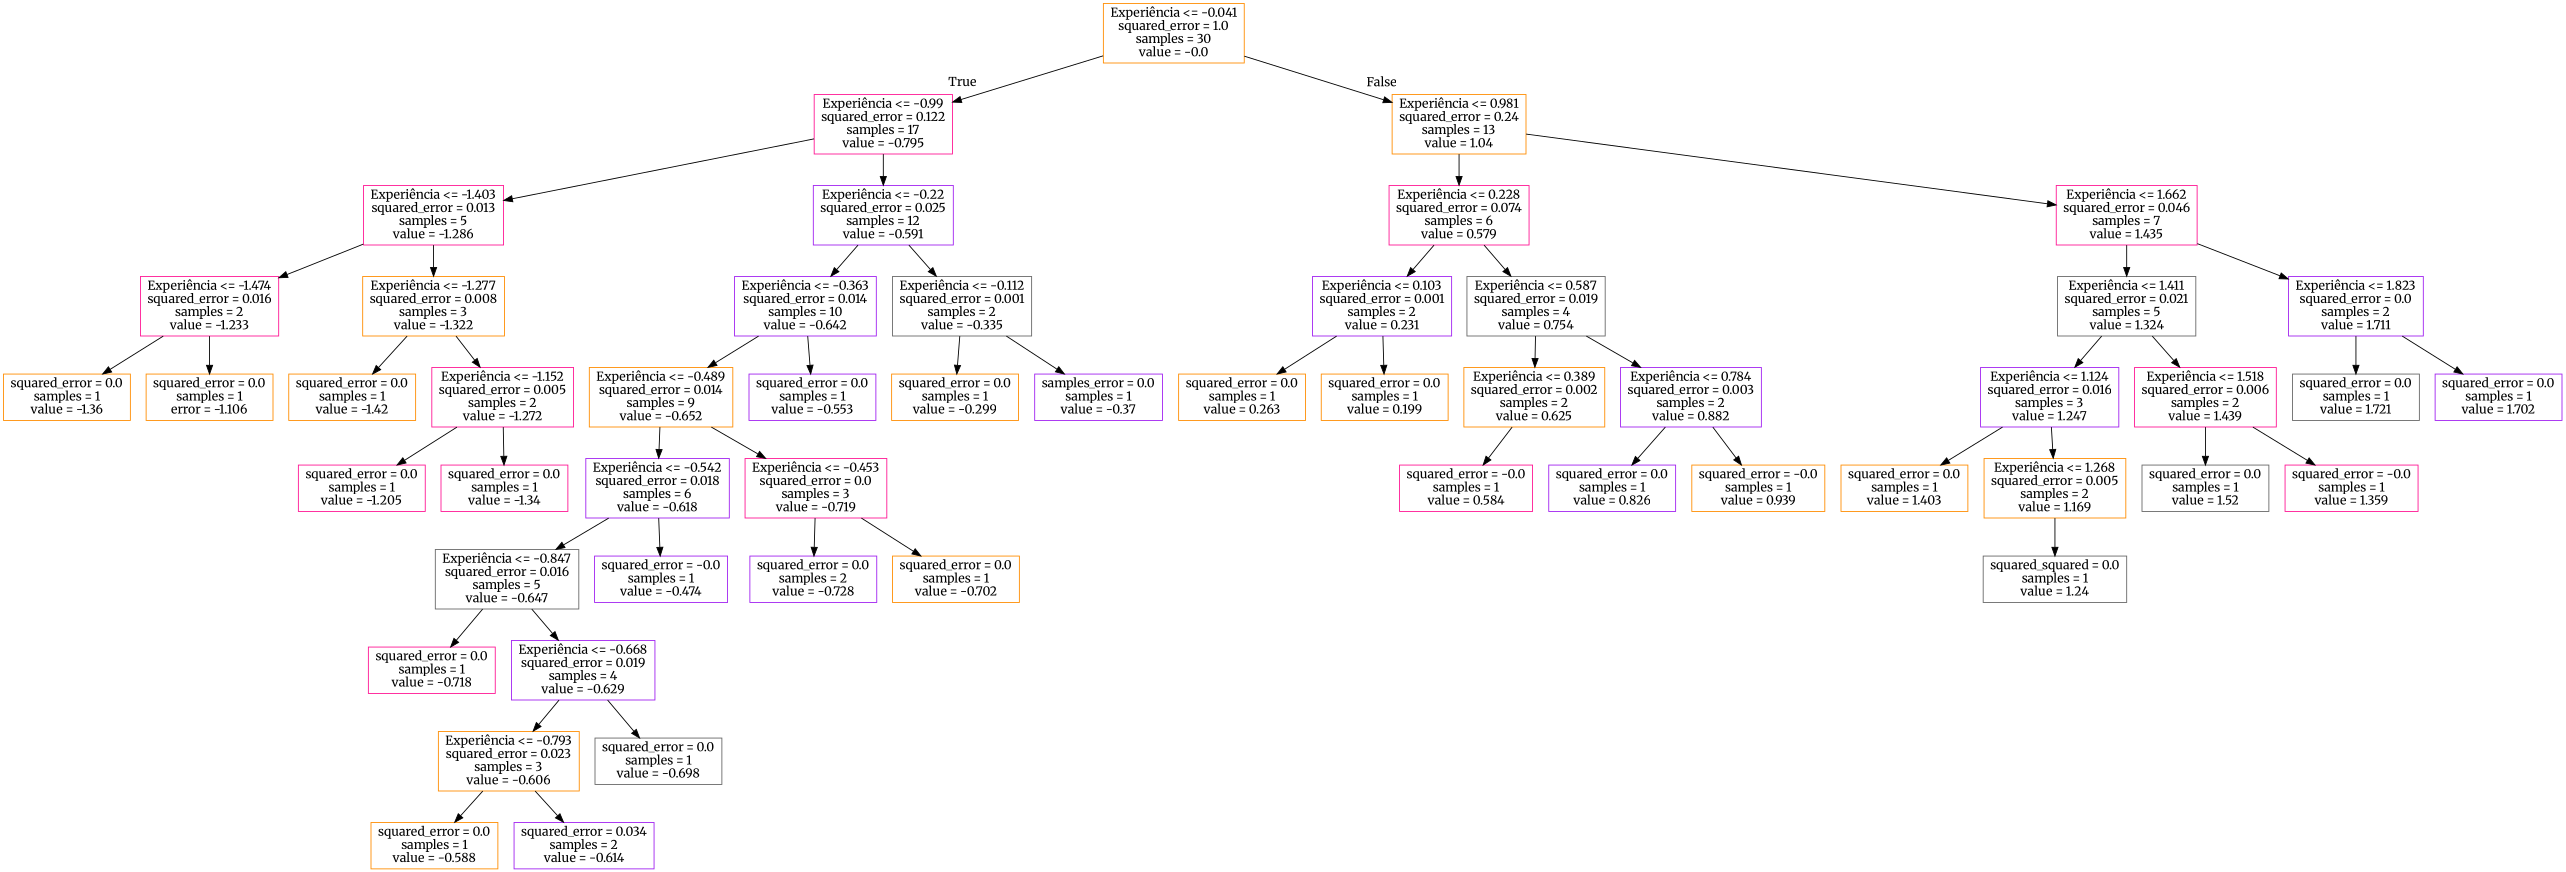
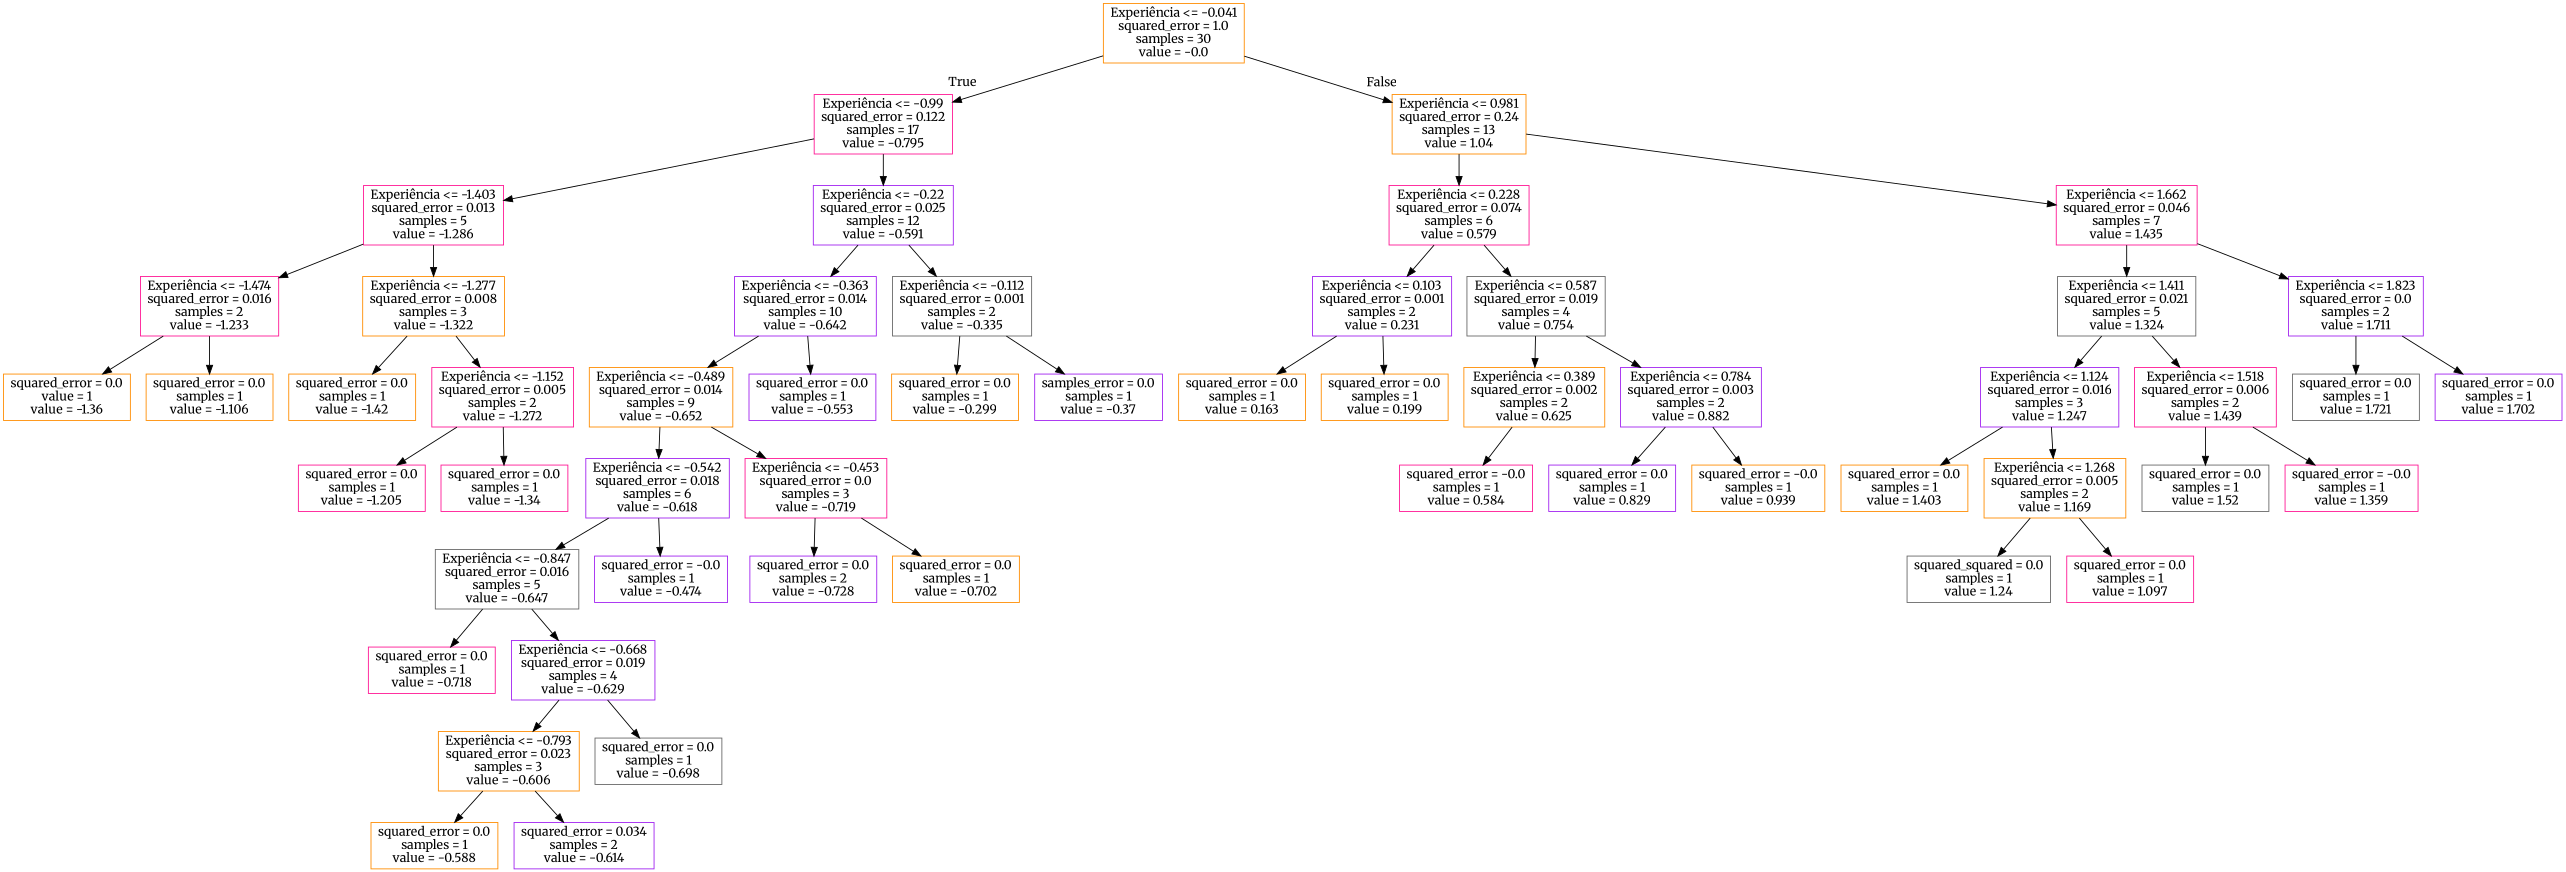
  digraph {
    fontname=Merriweather
    node [color=darkorange fontname=Merriweather shape=box]
    edge [fontname=Merriweather]
    n1 [label="Experiência <= -0.041\nsquared_error = 1.0\nsamples = 30\nvalue = -0.0"]
    n2 [color=deeppink label="Experiência <= -0.99\nsquared_error = 0.122\nsamples = 17\nvalue = -0.795"]
    n3 [label="Experiência <= 0.981\nsquared_error = 0.24\nsamples = 13\nvalue = 1.04"]
    n4 [color=deeppink label="Experiência <= -1.403\nsquared_error = 0.013\nsamples = 5\nvalue = -1.286"]
    n5 [color=purple label="Experiência <= -0.22\nsquared_error = 0.025\nsamples = 12\nvalue = -0.591"]
    n6 [color=deeppink label="Experiência <= 0.228\nsquared_error = 0.074\nsamples = 6\nvalue = 0.579"]
    n7 [color=deeppink label="Experiência <= 1.662\nsquared_error = 0.046\nsamples = 7\nvalue = 1.435"]
    n8 [color=deeppink label="Experiência <= -1.474\nsquared_error = 0.016\nsamples = 2\nvalue = -1.233"]
    n9 [label="Experiência <= -1.277\nsquared_error = 0.008\nsamples = 3\nvalue = -1.322"]
    n10 [color=purple label="Experiência <= -0.363\nsquared_error = 0.014\nsamples = 10\nvalue = -0.642"]
    n11 [color=gray40 label="Experiência <= -0.112\nsquared_error = 0.001\nsamples = 2\nvalue = -0.335"]
-   n12 [label="squared_error = 0.0\nsamples = 1\nvalue = -1.36"]
-   n13 [label="squared_error = 0.0\nsamples = 1\nerror = -1.106"]
+   n12 [label="squared_error = 0.0\nvalue = 1\nvalue = -1.36"]
+   n13 [label="squared_error = 0.0\nsamples = 1\nvalue = -1.106"]
    n14 [label="squared_error = 0.0\nsamples = 1\nvalue = -1.42"]
    n15 [color=deeppink label="Experiência <= -1.152\nsquared_error = 0.005\nsamples = 2\nvalue = -1.272"]
    n16 [color=deeppink label="squared_error = 0.0\nsamples = 1\nvalue = -1.205"]
    n17 [color=deeppink label="squared_error = 0.0\nsamples = 1\nvalue = -1.34"]
    n18 [label="Experiência <= -0.489\nsquared_error = 0.014\nsamples = 9\nvalue = -0.652"]
    n19 [color=purple label="squared_error = 0.0\nsamples = 1\nvalue = -0.553"]
    n20 [label="squared_error = 0.0\nsamples = 1\nvalue = -0.299"]
    n21 [color=purple label="samples_error = 0.0\nsamples = 1\nvalue = -0.37"]
    n22 [color=purple label="Experiência <= -0.542\nsquared_error = 0.018\nsamples = 6\nvalue = -0.618"]
    n23 [color=deeppink label="Experiência <= -0.453\nsquared_error = 0.0\nsamples = 3\nvalue = -0.719"]
    n24 [color=gray40 label="Experiência <= -0.847\nsquared_error = 0.016\nsamples = 5\nvalue = -0.647"]
    n25 [color=purple label="squared_error = -0.0\nsamples = 1\nvalue = -0.474"]
    n26 [color=purple label="squared_error = 0.0\nsamples = 2\nvalue = -0.728"]
    n27 [label="squared_error = 0.0\nsamples = 1\nvalue = -0.702"]
    n28 [color=deeppink label="squared_error = 0.0\nsamples = 1\nvalue = -0.718"]
    n29 [color=purple label="Experiência <= -0.668\nsquared_error = 0.019\nsamples = 4\nvalue = -0.629"]
    n30 [label="Experiência <= -0.793\nsquared_error = 0.023\nsamples = 3\nvalue = -0.606"]
    n31 [color=gray40 label="squared_error = 0.0\nsamples = 1\nvalue = -0.698"]
    n32 [label="squared_error = 0.0\nsamples = 1\nvalue = -0.588"]
    n33 [color=purple label="squared_error = 0.034\nsamples = 2\nvalue = -0.614"]
    n34 [color=purple label="Experiência <= 0.103\nsquared_error = 0.001\nsamples = 2\nvalue = 0.231"]
    n35 [color=gray40 label="Experiência <= 0.587\nsquared_error = 0.019\nsamples = 4\nvalue = 0.754"]
    n36 [color=gray40 label="Experiência <= 1.411\nsquared_error = 0.021\nsamples = 5\nvalue = 1.324"]
    n37 [color=purple label="Experiência <= 1.823\nsquared_error = 0.0\nsamples = 2\nvalue = 1.711"]
-   n38 [label="squared_error = 0.0\nsamples = 1\nvalue = 0.263"]
+   n38 [label="squared_error = 0.0\nsamples = 1\nvalue = 0.163"]
    n39 [label="squared_error = 0.0\nsamples = 1\nvalue = 0.199"]
    n40 [label="Experiência <= 0.389\nsquared_error = 0.002\nsamples = 2\nvalue = 0.625"]
    n41 [color=purple label="Experiência <= 0.784\nsquared_error = 0.003\nsamples = 2\nvalue = 0.882"]
    n42 [color=deeppink label="squared_error = -0.0\nsamples = 1\nvalue = 0.584"]
-   n43 [color=purple label="squared_error = 0.0\nsamples = 1\nvalue = 0.826"]
+   n43 [color=purple label="squared_error = 0.0\nsamples = 1\nvalue = 0.829"]
    n44 [label="squared_error = -0.0\nsamples = 1\nvalue = 0.939"]
    n45 [color=purple label="Experiência <= 1.124\nsquared_error = 0.016\nsamples = 3\nvalue = 1.247"]
    n46 [color=deeppink label="Experiência <= 1.518\nsquared_error = 0.006\nsamples = 2\nvalue = 1.439"]
    n47 [color=gray40 label="squared_error = 0.0\nsamples = 1\nvalue = 1.721"]
    n48 [color=purple label="squared_error = 0.0\nsamples = 1\nvalue = 1.702"]
    n49 [label="squared_error = 0.0\nsamples = 1\nvalue = 1.403"]
    n50 [label="Experiência <= 1.268\nsquared_error = 0.005\nsamples = 2\nvalue = 1.169"]
    n51 [color=gray40 label="squared_error = 0.0\nsamples = 1\nvalue = 1.52"]
    n52 [color=deeppink label="squared_error = -0.0\nsamples = 1\nvalue = 1.359"]
    n53 [color=gray40 label="squared_squared = 0.0\nsamples = 1\nvalue = 1.24"]
+   n54 [color=deeppink label="squared_error = 0.0\nsamples = 1\nvalue = 1.097"]
    n1 -> n2 [headlabel=True labelangle=45 labeldistance=2.5]
    n1 -> n3 [headlabel=False labelangle=-45 labeldistance=2.5]
    n2 -> n4
    n2 -> n5
    n3 -> n6
    n3 -> n7
    n4 -> n8
    n4 -> n9
    n5 -> n10
    n5 -> n11
    n6 -> n34
    n6 -> n35
    n7 -> n36
    n7 -> n37
    n8 -> n12
    n8 -> n13
    n9 -> n14
    n9 -> n15
    n10 -> n18
    n10 -> n19
    n11 -> n20
    n11 -> n21
    n15 -> n16
    n15 -> n17
    n18 -> n22
    n18 -> n23
    n22 -> n24
    n22 -> n25
    n23 -> n26
    n23 -> n27
    n24 -> n28
    n24 -> n29
    n29 -> n30
    n29 -> n31
    n30 -> n32
    n30 -> n33
    n34 -> n38
    n34 -> n39
    n35 -> n40
    n35 -> n41
    n36 -> n45
    n36 -> n46
    n37 -> n47
    n37 -> n48
    n40 -> n42
    n41 -> n43
    n41 -> n44
    n45 -> n49
    n45 -> n50
    n46 -> n51
    n46 -> n52
    n50 -> n53
+   n50 -> n54
  }
